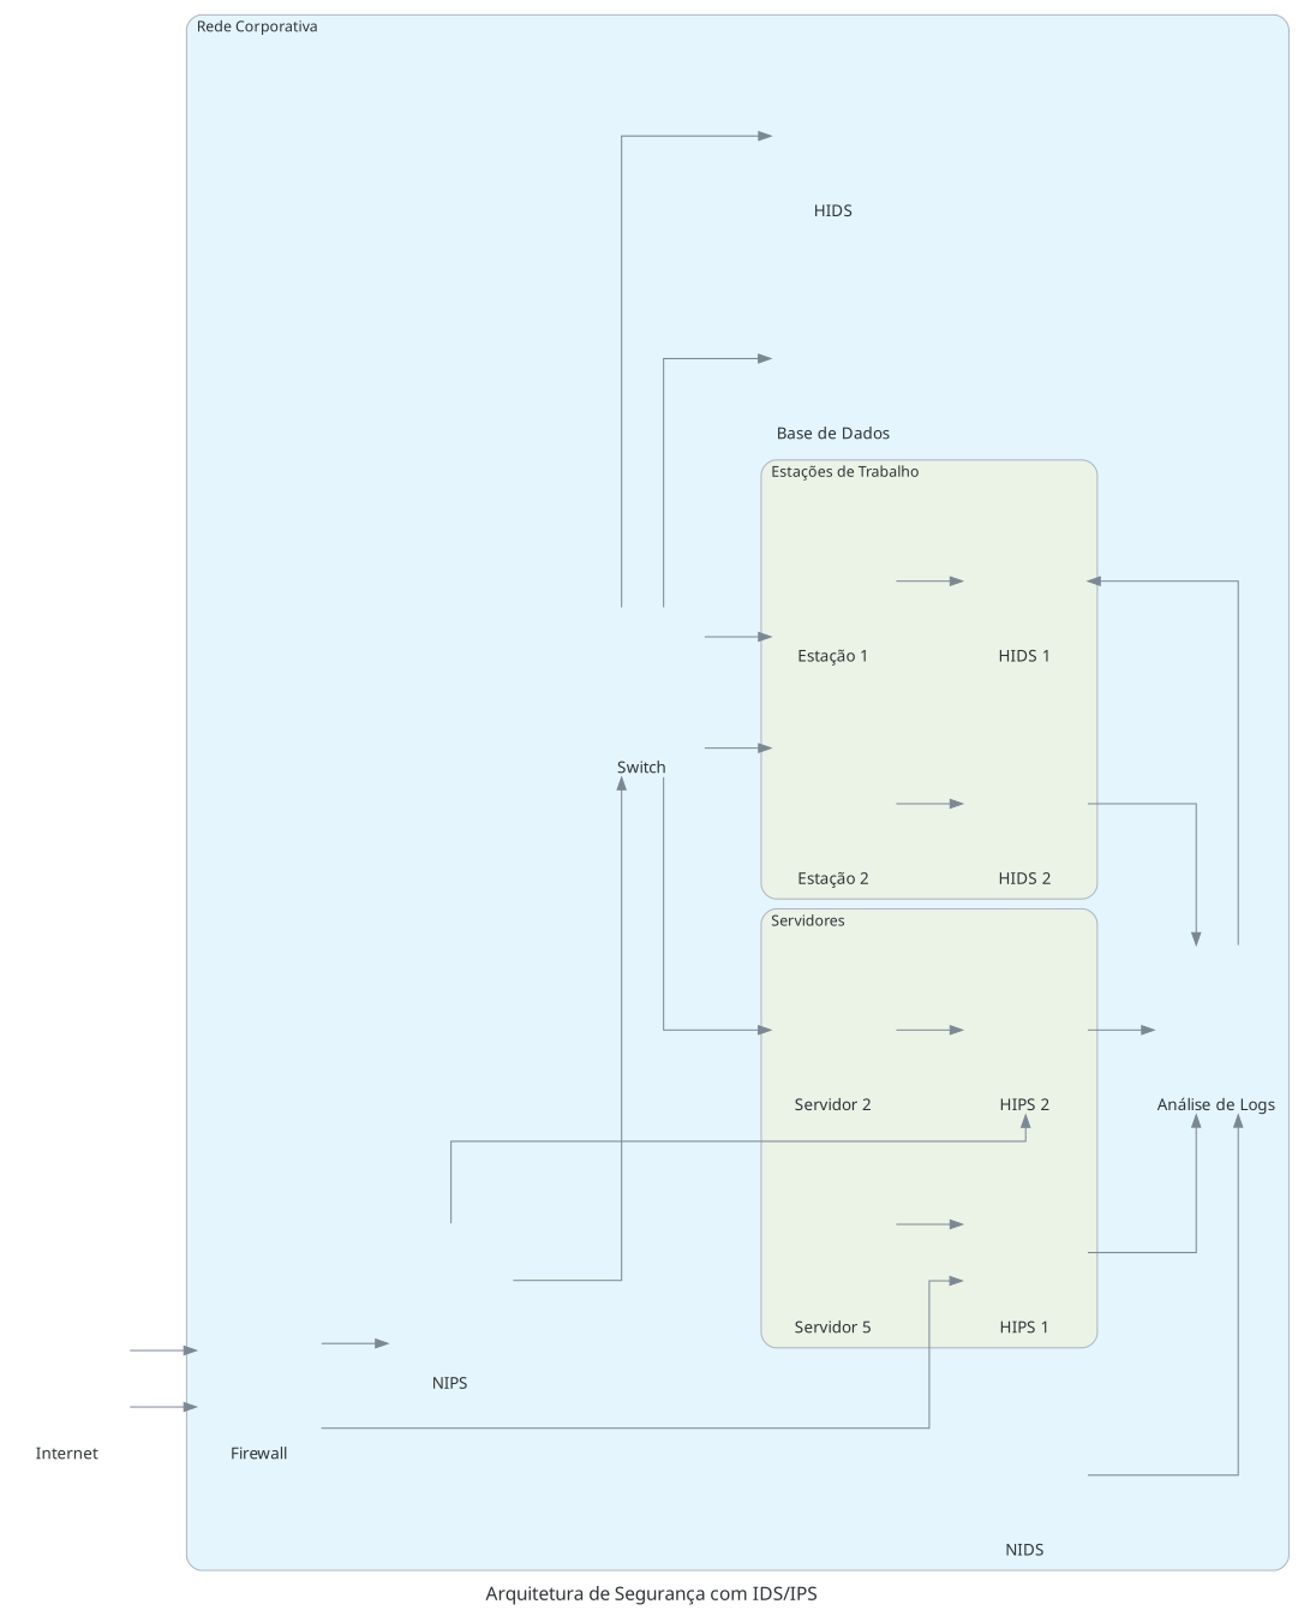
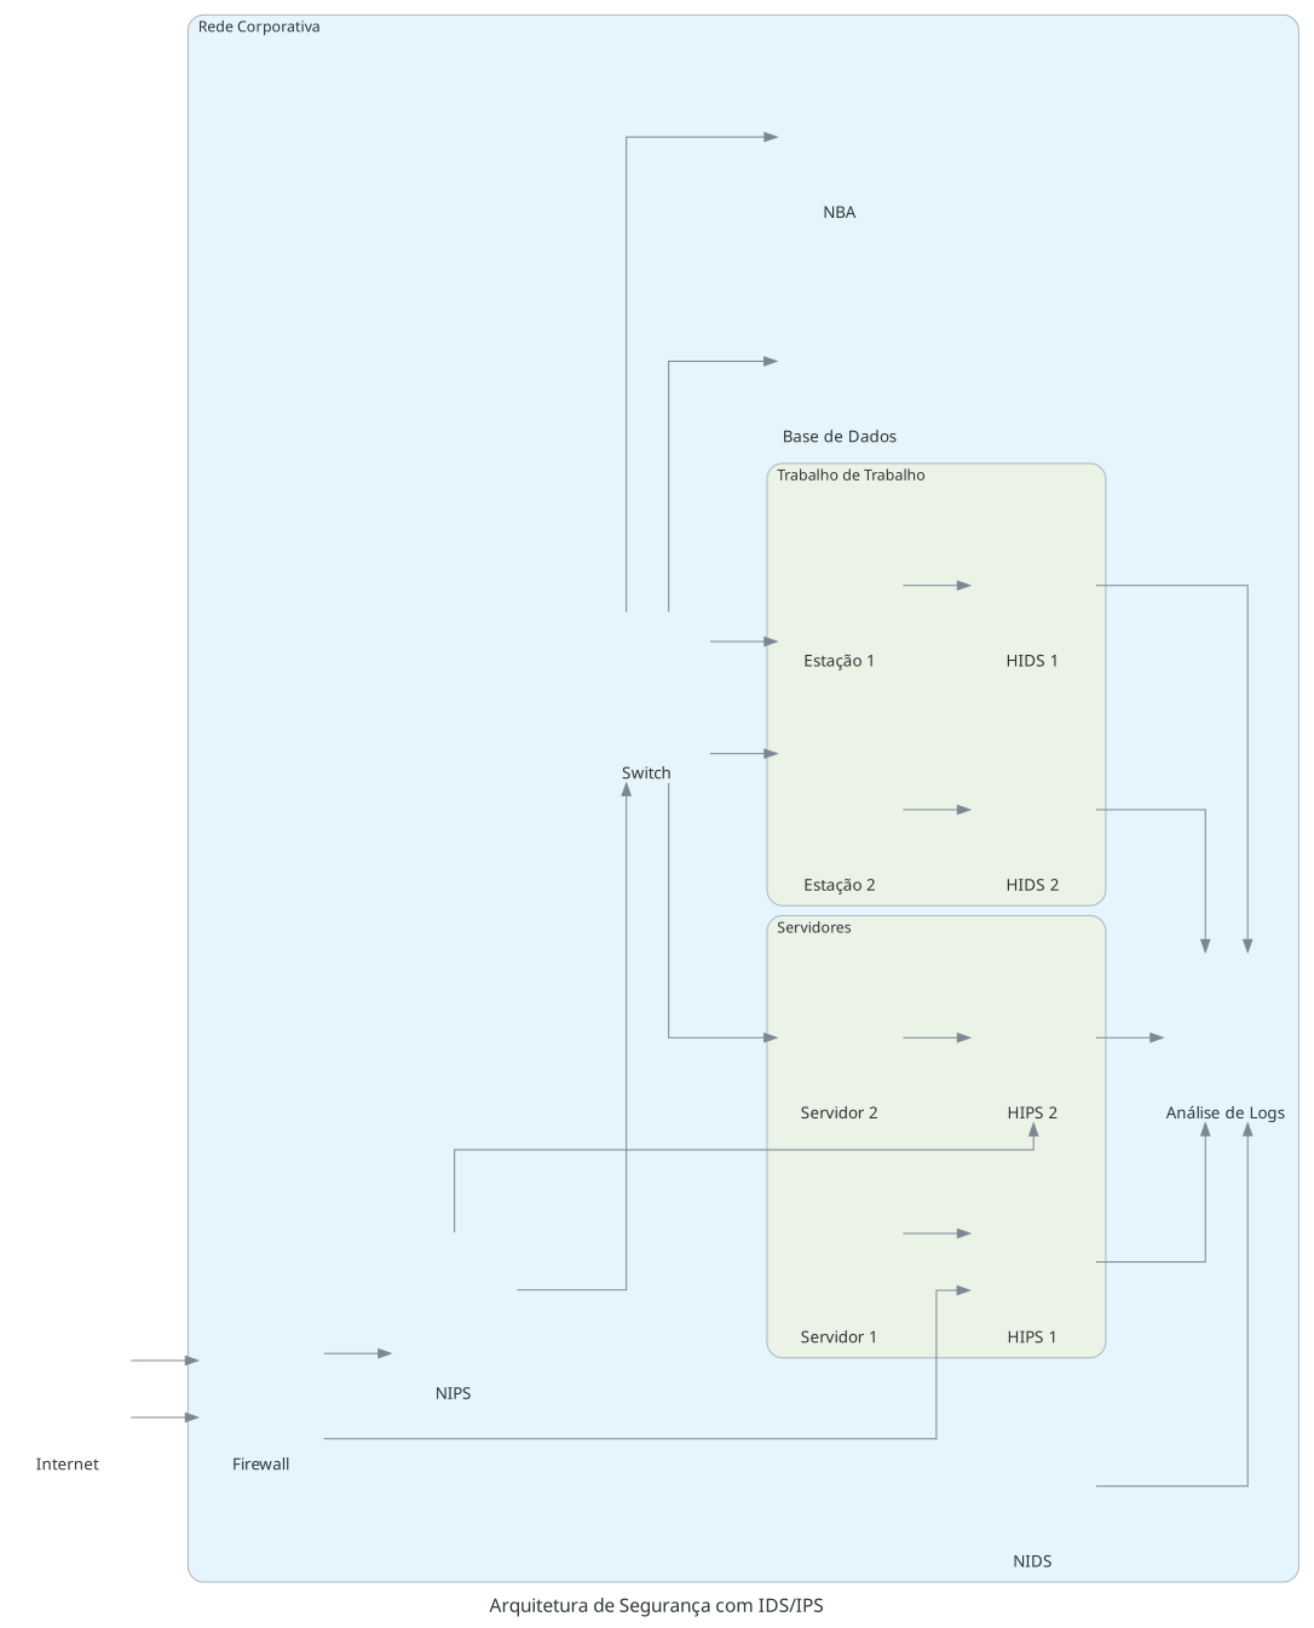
  digraph {
    fontcolor="#2D3436"
    fontname="Sans-Serif"
    fontsize=15
    label="Arquitetura de Segurança com IDS/IPS"
    nodesep=0.60
    rankdir=LR
    ranksep=0.75
    splines=ortho
    node [fixedsize=true fontcolor="#2D3436" fontname="Sans-Serif" fontsize=13 labelloc=b shape=none style=rounded]
    edge [color="#7B8894" dir=forward fontcolor="#2D3436" fontname="Sans-Serif" fontsize=13]
-   n1 [height=1.9 label="Servidor 5" width=1.4]
+   n1 [height=1.9 label="Servidor 1" width=1.4]
    n2 [height=1.9 label="HIPS 1" width=1.4]
    n3 [height=1.9 label="Servidor 2" width=1.4]
    n4 [height=1.9 label="HIPS 2" width=1.4]
    n5 [height=1.9 label="Estação 1" width=1.4]
    n6 [height=1.9 label="HIDS 1" width=1.4]
    n7 [height=1.9 label="Estação 2" width=1.4]
    n8 [height=1.9 label="HIDS 2" width=1.4]
    n9 [height=1.9 label="Análise de Logs" width=1.4]
    n10 [height=1.9 label=Firewall width=1.4]
    n11 [height=1.9 label=NIPS width=1.4]
    n12 [height=1.9 label=NIDS width=1.4]
    n13 [height=1.9 label=Switch width=1.4]
    n14 [height=1.9 label="Base de Dados" width=1.4]
-   n15 [height=1.9 label=HIDS width=1.4]
+   n15 [height=1.9 label=NBA width=1.4]
    n16 [height=1.9 label=Internet width=1.4]
    subgraph cluster_1 {
      bgcolor="#E5F5FD"
      fontsize=12
      label="Rede Corporativa"
      labeljust=l
      pencolor="#AEB6BE"
      shape=box
      style=rounded
      n9
      n10
      n11
      n12
      n13
      n14
      n15
      subgraph cluster_2 {
        bgcolor="#EBF3E7"
        fontsize=12
        label=Servidores
        labeljust=l
        pencolor="#AEB6BE"
        shape=box
        style=rounded
        n1
        n2
        n3
        n4
      }
      subgraph cluster_3 {
        bgcolor="#EBF3E7"
        fontsize=12
-       label="Estações de Trabalho"
+       label="Trabalho de Trabalho"
        labeljust=l
        pencolor="#AEB6BE"
        shape=box
        style=rounded
        n5
        n6
        n7
        n8
      }
    }
    n1 -> n2
    n2 -> n9
    n3 -> n4
    n4 -> n9
    n5 -> n6
-   n9 -> n6
+   n6 -> n9
    n7 -> n8
    n8 -> n9
    n10 -> n2
    n10 -> n11
    n11 -> n4
    n11 -> n13
    n12 -> n9
    n13 -> n3
    n13 -> n5
    n13 -> n7
    n13 -> n14
    n13 -> n15
    n16 -> n10
    n16 -> n10
  }
